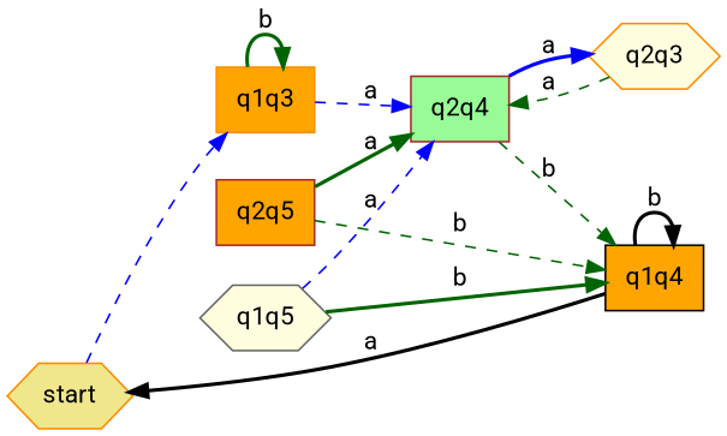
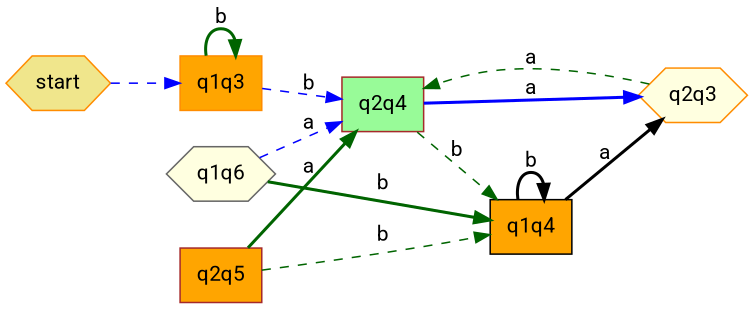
  digraph {
    fontname=Roboto
    rankdir=LR
    node [color=darkorange fillcolor=orange fontname=Roboto shape=box style=filled]
    edge [color=darkgreen fontname=Roboto style=dashed]
    start [fillcolor=khaki shape=hexagon]
    q1q3
    q2q4 [color=brown fillcolor=palegreen]
    q1q4 [color=black]
    q2q3 [fillcolor=lightyellow shape=hexagon]
-   q1q5 [color=gray40 fillcolor=lightyellow shape=hexagon]
+   q1q5 [color=gray40 fillcolor=lightyellow shape=hexagon label=q1q6]
    q2q5 [color=brown]
    start -> q1q3 [color=blue]
    q1q3 -> q1q3 [label=b style=bold]
-   q1q3 -> q2q4 [color=blue label=a]
+   q1q3 -> q2q4 [color=blue label=b]
    q2q4 -> q1q4 [label=b]
    q2q4 -> q2q3 [color=blue label=a style=bold]
    q1q4 -> q1q4 [color=black label=b style=bold]
-   q1q4 -> start [color=black label=a style=bold]
+   q1q4 -> q2q3 [color=black label=a style=bold]
    q2q3 -> q2q4 [label=a]
    q1q5 -> q2q4 [color=blue label=a]
    q1q5 -> q1q4 [label=b style=bold]
    q2q5 -> q2q4 [label=a style=bold]
    q2q5 -> q1q4 [label=b]
  }
